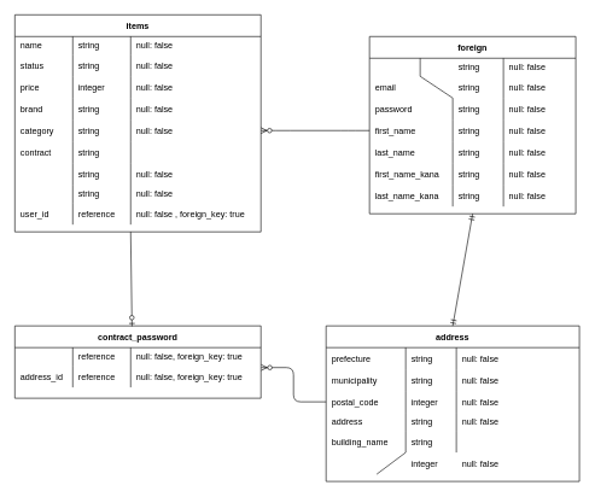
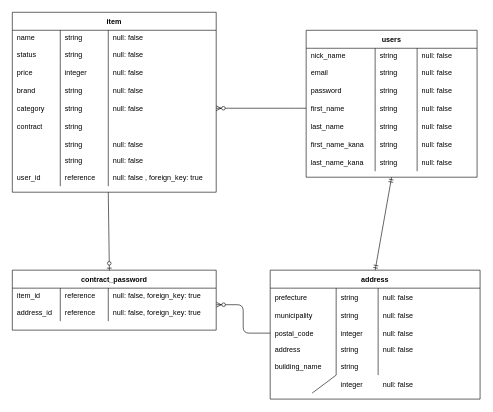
  <mxCell id="0" />
  <mxCell id="1" parent="0" />
- <mxCell id="2" value="foreign" style="shape=table;startSize=30;container=1;collapsible=1;childLayout=tableLayout;fixedRows=1;rowLines=0;fontStyle=1;align=center;resizeLast=1;" vertex="1" parent="1"><mxGeometry x="510" y="50" width="285" height="245" as="geometry" /></mxCell>
+ <mxCell id="2" value="users" style="shape=table;startSize=30;container=1;collapsible=1;childLayout=tableLayout;fixedRows=1;rowLines=0;fontStyle=1;align=center;resizeLast=1;" vertex="1" parent="1"><mxGeometry x="510" y="50" width="285" height="245" as="geometry" /></mxCell>
  <mxCell id="3" style="shape=partialRectangle;collapsible=0;dropTarget=0;pointerEvents=0;fillColor=none;top=0;left=0;bottom=0;right=0;points=[[0,0.5],[1,0.5]];portConstraint=eastwest;" vertex="1" parent="2"><mxGeometry y="30" width="285" height="25" as="geometry" /></mxCell>
+ <mxCell id="4" value="nick_name" style="shape=partialRectangle;connectable=0;fillColor=none;top=0;left=0;bottom=0;right=0;align=left;spacingLeft=6;overflow=hidden;" vertex="1" parent="3"><mxGeometry width="115" height="25" as="geometry" /></mxCell>
  <mxCell id="5" value="string" style="shape=partialRectangle;connectable=0;fillColor=none;top=0;left=0;bottom=0;right=0;align=left;spacingLeft=6;overflow=hidden;" vertex="1" parent="3"><mxGeometry x="115" width="70" height="25" as="geometry" /></mxCell>
  <mxCell id="6" value="null: false" style="shape=partialRectangle;connectable=0;fillColor=none;top=0;left=0;bottom=0;right=0;align=left;spacingLeft=6;overflow=hidden;" vertex="1" parent="3"><mxGeometry x="185" width="100" height="25" as="geometry" /></mxCell>
  <mxCell id="7" style="shape=partialRectangle;collapsible=0;dropTarget=0;pointerEvents=0;fillColor=none;top=0;left=0;bottom=0;right=0;points=[[0,0.5],[1,0.5]];portConstraint=eastwest;" vertex="1" parent="2"><mxGeometry y="55" width="285" height="30" as="geometry" /></mxCell>
  <mxCell id="8" value="email" style="shape=partialRectangle;connectable=0;fillColor=none;top=0;left=0;bottom=0;right=0;align=left;spacingLeft=6;overflow=hidden;" vertex="1" parent="7"><mxGeometry width="115" height="30" as="geometry" /></mxCell>
  <mxCell id="9" value="string" style="shape=partialRectangle;connectable=0;fillColor=none;top=0;left=0;bottom=0;right=0;align=left;spacingLeft=6;overflow=hidden;" vertex="1" parent="7"><mxGeometry x="115" width="70" height="30" as="geometry" /></mxCell>
  <mxCell id="10" value="null: false" style="shape=partialRectangle;connectable=0;fillColor=none;top=0;left=0;bottom=0;right=0;align=left;spacingLeft=6;overflow=hidden;" vertex="1" parent="7"><mxGeometry x="185" width="100" height="30" as="geometry" /></mxCell>
  <mxCell id="11" style="shape=partialRectangle;collapsible=0;dropTarget=0;pointerEvents=0;fillColor=none;top=0;left=0;bottom=0;right=0;points=[[0,0.5],[1,0.5]];portConstraint=eastwest;" vertex="1" parent="2"><mxGeometry y="85" width="285" height="30" as="geometry" /></mxCell>
  <mxCell id="12" value="password" style="shape=partialRectangle;connectable=0;fillColor=none;top=0;left=0;bottom=0;right=0;align=left;spacingLeft=6;overflow=hidden;" vertex="1" parent="11"><mxGeometry width="115" height="30" as="geometry" /></mxCell>
  <mxCell id="13" value="string" style="shape=partialRectangle;connectable=0;fillColor=none;top=0;left=0;bottom=0;right=0;align=left;spacingLeft=6;overflow=hidden;" vertex="1" parent="11"><mxGeometry x="115" width="70" height="30" as="geometry" /></mxCell>
  <mxCell id="14" value="null: false" style="shape=partialRectangle;connectable=0;fillColor=none;top=0;left=0;bottom=0;right=0;align=left;spacingLeft=6;overflow=hidden;" vertex="1" parent="11"><mxGeometry x="185" width="100" height="30" as="geometry" /></mxCell>
  <mxCell id="15" value="" style="shape=partialRectangle;collapsible=0;dropTarget=0;pointerEvents=0;fillColor=none;top=0;left=0;bottom=0;right=0;points=[[0,0.5],[1,0.5]];portConstraint=eastwest;" vertex="1" parent="2"><mxGeometry y="115" width="285" height="30" as="geometry" /></mxCell>
  <mxCell id="16" value="first_name" style="shape=partialRectangle;connectable=0;fillColor=none;top=0;left=0;bottom=0;right=0;align=left;spacingLeft=6;overflow=hidden;" vertex="1" parent="15"><mxGeometry width="115" height="30" as="geometry" /></mxCell>
  <mxCell id="17" value="string" style="shape=partialRectangle;connectable=0;fillColor=none;top=0;left=0;bottom=0;right=0;align=left;spacingLeft=6;overflow=hidden;" vertex="1" parent="15"><mxGeometry x="115" width="70" height="30" as="geometry" /></mxCell>
  <mxCell id="18" value="null: false" style="shape=partialRectangle;connectable=0;fillColor=none;top=0;left=0;bottom=0;right=0;align=left;spacingLeft=6;overflow=hidden;" vertex="1" parent="15"><mxGeometry x="185" width="100" height="30" as="geometry" /></mxCell>
  <mxCell id="19" value="" style="shape=partialRectangle;collapsible=0;dropTarget=0;pointerEvents=0;fillColor=none;top=0;left=0;bottom=0;right=0;points=[[0,0.5],[1,0.5]];portConstraint=eastwest;" vertex="1" parent="2"><mxGeometry y="145" width="285" height="30" as="geometry" /></mxCell>
  <mxCell id="20" value="last_name" style="shape=partialRectangle;connectable=0;fillColor=none;top=0;left=0;bottom=0;right=0;align=left;spacingLeft=6;overflow=hidden;" vertex="1" parent="19"><mxGeometry width="115" height="30" as="geometry" /></mxCell>
  <mxCell id="21" value="string" style="shape=partialRectangle;connectable=0;fillColor=none;top=0;left=0;bottom=0;right=0;align=left;spacingLeft=6;overflow=hidden;" vertex="1" parent="19"><mxGeometry x="115" width="70" height="30" as="geometry" /></mxCell>
  <mxCell id="22" value="null: false" style="shape=partialRectangle;connectable=0;fillColor=none;top=0;left=0;bottom=0;right=0;align=left;spacingLeft=6;overflow=hidden;" vertex="1" parent="19"><mxGeometry x="185" width="100" height="30" as="geometry" /></mxCell>
  <mxCell id="23" value="" style="shape=partialRectangle;collapsible=0;dropTarget=0;pointerEvents=0;fillColor=none;top=0;left=0;bottom=0;right=0;points=[[0,0.5],[1,0.5]];portConstraint=eastwest;" vertex="1" parent="2"><mxGeometry y="175" width="285" height="30" as="geometry" /></mxCell>
  <mxCell id="24" value="first_name_kana" style="shape=partialRectangle;connectable=0;fillColor=none;top=0;left=0;bottom=0;right=0;align=left;spacingLeft=6;overflow=hidden;" vertex="1" parent="23"><mxGeometry width="115" height="30" as="geometry" /></mxCell>
  <mxCell id="25" value="string" style="shape=partialRectangle;connectable=0;fillColor=none;top=0;left=0;bottom=0;right=0;align=left;spacingLeft=6;overflow=hidden;" vertex="1" parent="23"><mxGeometry x="115" width="70" height="30" as="geometry" /></mxCell>
  <mxCell id="26" value="null: false" style="shape=partialRectangle;connectable=0;fillColor=none;top=0;left=0;bottom=0;right=0;align=left;spacingLeft=6;overflow=hidden;" vertex="1" parent="23"><mxGeometry x="185" width="100" height="30" as="geometry" /></mxCell>
  <mxCell id="27" style="shape=partialRectangle;collapsible=0;dropTarget=0;pointerEvents=0;fillColor=none;top=0;left=0;bottom=0;right=0;points=[[0,0.5],[1,0.5]];portConstraint=eastwest;" vertex="1" parent="2"><mxGeometry y="205" width="285" height="30" as="geometry" /></mxCell>
  <mxCell id="28" value="last_name_kana" style="shape=partialRectangle;connectable=0;fillColor=none;top=0;left=0;bottom=0;right=0;align=left;spacingLeft=6;overflow=hidden;" vertex="1" parent="27"><mxGeometry width="115" height="30" as="geometry" /></mxCell>
  <mxCell id="29" value="string" style="shape=partialRectangle;connectable=0;fillColor=none;top=0;left=0;bottom=0;right=0;align=left;spacingLeft=6;overflow=hidden;" vertex="1" parent="27"><mxGeometry x="115" width="70" height="30" as="geometry" /></mxCell>
  <mxCell id="30" value="null: false" style="shape=partialRectangle;connectable=0;fillColor=none;top=0;left=0;bottom=0;right=0;align=left;spacingLeft=6;overflow=hidden;" vertex="1" parent="27"><mxGeometry x="185" width="100" height="30" as="geometry" /></mxCell>
- <mxCell id="31" value="items" style="shape=table;startSize=30;container=1;collapsible=1;childLayout=tableLayout;fixedRows=1;rowLines=0;fontStyle=1;align=center;resizeLast=1;" vertex="1" parent="1"><mxGeometry x="20" y="20" width="340" height="300" as="geometry" /></mxCell>
+ <mxCell id="31" value="item" style="shape=table;startSize=30;container=1;collapsible=1;childLayout=tableLayout;fixedRows=1;rowLines=0;fontStyle=1;align=center;resizeLast=1;" vertex="1" parent="1"><mxGeometry x="20" y="20" width="340" height="300" as="geometry" /></mxCell>
  <mxCell id="32" style="shape=partialRectangle;collapsible=0;dropTarget=0;pointerEvents=0;fillColor=none;top=0;left=0;bottom=0;right=0;points=[[0,0.5],[1,0.5]];portConstraint=eastwest;" vertex="1" parent="31"><mxGeometry y="30" width="340" height="25" as="geometry" /></mxCell>
  <mxCell id="33" value="name" style="shape=partialRectangle;connectable=0;fillColor=none;top=0;left=0;bottom=0;right=0;align=left;spacingLeft=6;overflow=hidden;" vertex="1" parent="32"><mxGeometry width="80" height="25" as="geometry" /></mxCell>
  <mxCell id="34" value="string" style="shape=partialRectangle;connectable=0;fillColor=none;top=0;left=0;bottom=0;right=0;align=left;spacingLeft=6;overflow=hidden;" vertex="1" parent="32"><mxGeometry x="80" width="80" height="25" as="geometry" /></mxCell>
  <mxCell id="35" value="null: false" style="shape=partialRectangle;connectable=0;fillColor=none;top=0;left=0;bottom=0;right=0;align=left;spacingLeft=6;overflow=hidden;" vertex="1" parent="32"><mxGeometry x="160" width="180" height="25" as="geometry" /></mxCell>
  <mxCell id="36" style="shape=partialRectangle;collapsible=0;dropTarget=0;pointerEvents=0;fillColor=none;top=0;left=0;bottom=0;right=0;points=[[0,0.5],[1,0.5]];portConstraint=eastwest;" vertex="1" parent="31"><mxGeometry y="55" width="340" height="30" as="geometry" /></mxCell>
  <mxCell id="37" value="status" style="shape=partialRectangle;connectable=0;fillColor=none;top=0;left=0;bottom=0;right=0;align=left;spacingLeft=6;overflow=hidden;" vertex="1" parent="36"><mxGeometry width="80" height="30" as="geometry" /></mxCell>
  <mxCell id="38" value="string" style="shape=partialRectangle;connectable=0;fillColor=none;top=0;left=0;bottom=0;right=0;align=left;spacingLeft=6;overflow=hidden;" vertex="1" parent="36"><mxGeometry x="80" width="80" height="30" as="geometry" /></mxCell>
  <mxCell id="39" value="null: false" style="shape=partialRectangle;connectable=0;fillColor=none;top=0;left=0;bottom=0;right=0;align=left;spacingLeft=6;overflow=hidden;" vertex="1" parent="36"><mxGeometry x="160" width="180" height="30" as="geometry" /></mxCell>
  <mxCell id="40" style="shape=partialRectangle;collapsible=0;dropTarget=0;pointerEvents=0;fillColor=none;top=0;left=0;bottom=0;right=0;points=[[0,0.5],[1,0.5]];portConstraint=eastwest;" vertex="1" parent="31"><mxGeometry y="85" width="340" height="30" as="geometry" /></mxCell>
  <mxCell id="41" value="price" style="shape=partialRectangle;connectable=0;fillColor=none;top=0;left=0;bottom=0;right=0;align=left;spacingLeft=6;overflow=hidden;" vertex="1" parent="40"><mxGeometry width="80" height="30" as="geometry" /></mxCell>
  <mxCell id="42" value="integer" style="shape=partialRectangle;connectable=0;fillColor=none;top=0;left=0;bottom=0;right=0;align=left;spacingLeft=6;overflow=hidden;" vertex="1" parent="40"><mxGeometry x="80" width="80" height="30" as="geometry" /></mxCell>
  <mxCell id="43" value="null: false" style="shape=partialRectangle;connectable=0;fillColor=none;top=0;left=0;bottom=0;right=0;align=left;spacingLeft=6;overflow=hidden;" vertex="1" parent="40"><mxGeometry x="160" width="180" height="30" as="geometry" /></mxCell>
  <mxCell id="44" value="" style="shape=partialRectangle;collapsible=0;dropTarget=0;pointerEvents=0;fillColor=none;top=0;left=0;bottom=0;right=0;points=[[0,0.5],[1,0.5]];portConstraint=eastwest;" vertex="1" parent="31"><mxGeometry y="115" width="340" height="30" as="geometry" /></mxCell>
  <mxCell id="45" value="brand" style="shape=partialRectangle;connectable=0;fillColor=none;top=0;left=0;bottom=0;right=0;align=left;spacingLeft=6;overflow=hidden;" vertex="1" parent="44"><mxGeometry width="80" height="30" as="geometry" /></mxCell>
  <mxCell id="46" value="string" style="shape=partialRectangle;connectable=0;fillColor=none;top=0;left=0;bottom=0;right=0;align=left;spacingLeft=6;overflow=hidden;" vertex="1" parent="44"><mxGeometry x="80" width="80" height="30" as="geometry" /></mxCell>
  <mxCell id="47" value="null: false" style="shape=partialRectangle;connectable=0;fillColor=none;top=0;left=0;bottom=0;right=0;align=left;spacingLeft=6;overflow=hidden;" vertex="1" parent="44"><mxGeometry x="160" width="180" height="30" as="geometry" /></mxCell>
  <mxCell id="48" value="" style="shape=partialRectangle;collapsible=0;dropTarget=0;pointerEvents=0;fillColor=none;top=0;left=0;bottom=0;right=0;points=[[0,0.5],[1,0.5]];portConstraint=eastwest;" vertex="1" parent="31"><mxGeometry y="145" width="340" height="30" as="geometry" /></mxCell>
  <mxCell id="49" value="category" style="shape=partialRectangle;connectable=0;fillColor=none;top=0;left=0;bottom=0;right=0;align=left;spacingLeft=6;overflow=hidden;" vertex="1" parent="48"><mxGeometry width="80" height="30" as="geometry" /></mxCell>
  <mxCell id="50" value="string" style="shape=partialRectangle;connectable=0;fillColor=none;top=0;left=0;bottom=0;right=0;align=left;spacingLeft=6;overflow=hidden;" vertex="1" parent="48"><mxGeometry x="80" width="80" height="30" as="geometry" /></mxCell>
  <mxCell id="51" value="null: false" style="shape=partialRectangle;connectable=0;fillColor=none;top=0;left=0;bottom=0;right=0;align=left;spacingLeft=6;overflow=hidden;" vertex="1" parent="48"><mxGeometry x="160" width="180" height="30" as="geometry" /></mxCell>
  <mxCell id="52" style="shape=partialRectangle;collapsible=0;dropTarget=0;pointerEvents=0;fillColor=none;top=0;left=0;bottom=0;right=0;points=[[0,0.5],[1,0.5]];portConstraint=eastwest;" vertex="1" parent="31"><mxGeometry y="175" width="340" height="30" as="geometry" /></mxCell>
  <mxCell id="53" value="contract" style="shape=partialRectangle;connectable=0;fillColor=none;top=0;left=0;bottom=0;right=0;align=left;spacingLeft=6;overflow=hidden;" vertex="1" parent="52"><mxGeometry width="80" height="30" as="geometry" /></mxCell>
  <mxCell id="54" value="string" style="shape=partialRectangle;connectable=0;fillColor=none;top=0;left=0;bottom=0;right=0;align=left;spacingLeft=6;overflow=hidden;" vertex="1" parent="52"><mxGeometry x="80" width="80" height="30" as="geometry" /></mxCell>
  <mxCell id="55" style="shape=partialRectangle;connectable=0;fillColor=none;top=0;left=0;bottom=0;right=0;align=left;spacingLeft=6;overflow=hidden;" vertex="1" parent="52"><mxGeometry x="160" width="180" height="30" as="geometry" /></mxCell>
  <mxCell id="56" value="" style="shape=partialRectangle;collapsible=0;dropTarget=0;pointerEvents=0;fillColor=none;top=0;left=0;bottom=0;right=0;points=[[0,0.5],[1,0.5]];portConstraint=eastwest;" vertex="1" parent="31"><mxGeometry y="205" width="340" height="30" as="geometry" /></mxCell>
  <mxCell id="57" value="string" style="shape=partialRectangle;connectable=0;fillColor=none;top=0;left=0;bottom=0;right=0;align=left;spacingLeft=6;overflow=hidden;" vertex="1" parent="56"><mxGeometry x="80" width="80" height="30" as="geometry" /></mxCell>
  <mxCell id="58" value="null: false" style="shape=partialRectangle;connectable=0;fillColor=none;top=0;left=0;bottom=0;right=0;align=left;spacingLeft=6;overflow=hidden;" vertex="1" parent="56"><mxGeometry x="160" width="180" height="30" as="geometry" /></mxCell>
  <mxCell id="59" style="shape=partialRectangle;collapsible=0;dropTarget=0;pointerEvents=0;fillColor=none;top=0;left=0;bottom=0;right=0;points=[[0,0.5],[1,0.5]];portConstraint=eastwest;" vertex="1" parent="31"><mxGeometry y="235" width="340" height="25" as="geometry" /></mxCell>
  <mxCell id="60" value="string" style="shape=partialRectangle;connectable=0;fillColor=none;top=0;left=0;bottom=0;right=0;align=left;spacingLeft=6;overflow=hidden;" vertex="1" parent="59"><mxGeometry x="80" width="80" height="25" as="geometry" /></mxCell>
  <mxCell id="61" value="null: false" style="shape=partialRectangle;connectable=0;fillColor=none;top=0;left=0;bottom=0;right=0;align=left;spacingLeft=6;overflow=hidden;" vertex="1" parent="59"><mxGeometry x="160" width="180" height="25" as="geometry" /></mxCell>
  <mxCell id="62" style="shape=partialRectangle;collapsible=0;dropTarget=0;pointerEvents=0;fillColor=none;top=0;left=0;bottom=0;right=0;points=[[0,0.5],[1,0.5]];portConstraint=eastwest;" vertex="1" parent="31"><mxGeometry y="260" width="340" height="30" as="geometry" /></mxCell>
  <mxCell id="63" value="user_id" style="shape=partialRectangle;connectable=0;fillColor=none;top=0;left=0;bottom=0;right=0;align=left;spacingLeft=6;overflow=hidden;" vertex="1" parent="62"><mxGeometry width="80" height="30" as="geometry" /></mxCell>
  <mxCell id="64" value="reference" style="shape=partialRectangle;connectable=0;fillColor=none;top=0;left=0;bottom=0;right=0;align=left;spacingLeft=6;overflow=hidden;" vertex="1" parent="62"><mxGeometry x="80" width="80" height="30" as="geometry" /></mxCell>
  <mxCell id="65" value="null: false , foreign_key: true" style="shape=partialRectangle;connectable=0;fillColor=none;top=0;left=0;bottom=0;right=0;align=left;spacingLeft=6;overflow=hidden;" vertex="1" parent="62"><mxGeometry x="160" width="180" height="30" as="geometry" /></mxCell>
  <mxCell id="66" value="address" style="shape=table;startSize=30;container=1;collapsible=1;childLayout=tableLayout;fixedRows=1;rowLines=0;fontStyle=1;align=center;resizeLast=1;" vertex="1" parent="1"><mxGeometry x="450" y="450" width="350" height="215" as="geometry" /></mxCell>
  <mxCell id="67" value="" style="shape=partialRectangle;collapsible=0;dropTarget=0;pointerEvents=0;fillColor=none;top=0;left=0;bottom=0;right=0;points=[[0,0.5],[1,0.5]];portConstraint=eastwest;" vertex="1" parent="66"><mxGeometry y="30" width="350" height="30" as="geometry" /></mxCell>
  <mxCell id="68" value="prefecture" style="shape=partialRectangle;connectable=0;fillColor=none;top=0;left=0;bottom=0;right=0;align=left;spacingLeft=6;overflow=hidden;" vertex="1" parent="67"><mxGeometry width="110" height="30" as="geometry" /></mxCell>
  <mxCell id="69" value="string" style="shape=partialRectangle;connectable=0;fillColor=none;top=0;left=0;bottom=0;right=0;align=left;spacingLeft=6;overflow=hidden;" vertex="1" parent="67"><mxGeometry x="110" width="70" height="30" as="geometry" /></mxCell>
  <mxCell id="70" value="null: false" style="shape=partialRectangle;connectable=0;fillColor=none;top=0;left=0;bottom=0;right=0;align=left;spacingLeft=6;overflow=hidden;" vertex="1" parent="67"><mxGeometry x="180" width="170" height="30" as="geometry" /></mxCell>
  <mxCell id="71" style="shape=partialRectangle;collapsible=0;dropTarget=0;pointerEvents=0;fillColor=none;top=0;left=0;bottom=0;right=0;points=[[0,0.5],[1,0.5]];portConstraint=eastwest;" vertex="1" parent="66"><mxGeometry y="60" width="350" height="30" as="geometry" /></mxCell>
  <mxCell id="72" value="municipality" style="shape=partialRectangle;connectable=0;fillColor=none;top=0;left=0;bottom=0;right=0;align=left;spacingLeft=6;overflow=hidden;" vertex="1" parent="71"><mxGeometry width="110" height="30" as="geometry" /></mxCell>
  <mxCell id="73" value="string" style="shape=partialRectangle;connectable=0;fillColor=none;top=0;left=0;bottom=0;right=0;align=left;spacingLeft=6;overflow=hidden;" vertex="1" parent="71"><mxGeometry x="110" width="70" height="30" as="geometry" /></mxCell>
  <mxCell id="74" value="null: false" style="shape=partialRectangle;connectable=0;fillColor=none;top=0;left=0;bottom=0;right=0;align=left;spacingLeft=6;overflow=hidden;" vertex="1" parent="71"><mxGeometry x="180" width="170" height="30" as="geometry" /></mxCell>
  <mxCell id="75" value="" style="shape=partialRectangle;collapsible=0;dropTarget=0;pointerEvents=0;fillColor=none;top=0;left=0;bottom=0;right=0;points=[[0,0.5],[1,0.5]];portConstraint=eastwest;" vertex="1" parent="66"><mxGeometry y="90" width="350" height="30" as="geometry" /></mxCell>
  <mxCell id="76" value="postal_code" style="shape=partialRectangle;connectable=0;fillColor=none;top=0;left=0;bottom=0;right=0;align=left;spacingLeft=6;overflow=hidden;" vertex="1" parent="75"><mxGeometry width="110" height="30" as="geometry" /></mxCell>
  <mxCell id="77" value="integer" style="shape=partialRectangle;connectable=0;fillColor=none;top=0;left=0;bottom=0;right=0;align=left;spacingLeft=6;overflow=hidden;" vertex="1" parent="75"><mxGeometry x="110" width="70" height="30" as="geometry" /></mxCell>
  <mxCell id="78" value="null: false" style="shape=partialRectangle;connectable=0;fillColor=none;top=0;left=0;bottom=0;right=0;align=left;spacingLeft=6;overflow=hidden;" vertex="1" parent="75"><mxGeometry x="180" width="170" height="30" as="geometry" /></mxCell>
  <mxCell id="79" style="shape=partialRectangle;collapsible=0;dropTarget=0;pointerEvents=0;fillColor=none;top=0;left=0;bottom=0;right=0;points=[[0,0.5],[1,0.5]];portConstraint=eastwest;" vertex="1" parent="66"><mxGeometry y="120" width="350" height="25" as="geometry" /></mxCell>
  <mxCell id="80" value="address" style="shape=partialRectangle;connectable=0;fillColor=none;top=0;left=0;bottom=0;right=0;align=left;spacingLeft=6;overflow=hidden;" vertex="1" parent="79"><mxGeometry width="110" height="25" as="geometry" /></mxCell>
  <mxCell id="81" value="string" style="shape=partialRectangle;connectable=0;fillColor=none;top=0;left=0;bottom=0;right=0;align=left;spacingLeft=6;overflow=hidden;" vertex="1" parent="79"><mxGeometry x="110" width="70" height="25" as="geometry" /></mxCell>
  <mxCell id="82" value="null: false" style="shape=partialRectangle;connectable=0;fillColor=none;top=0;left=0;bottom=0;right=0;align=left;spacingLeft=6;overflow=hidden;" vertex="1" parent="79"><mxGeometry x="180" width="170" height="25" as="geometry" /></mxCell>
  <mxCell id="83" style="shape=partialRectangle;collapsible=0;dropTarget=0;pointerEvents=0;fillColor=none;top=0;left=0;bottom=0;right=0;points=[[0,0.5],[1,0.5]];portConstraint=eastwest;" vertex="1" parent="66"><mxGeometry y="145" width="350" height="30" as="geometry" /></mxCell>
  <mxCell id="84" value="building_name" style="shape=partialRectangle;connectable=0;fillColor=none;top=0;left=0;bottom=0;right=0;align=left;spacingLeft=6;overflow=hidden;" vertex="1" parent="83"><mxGeometry width="110" height="30" as="geometry" /></mxCell>
  <mxCell id="85" value="string" style="shape=partialRectangle;connectable=0;fillColor=none;top=0;left=0;bottom=0;right=0;align=left;spacingLeft=6;overflow=hidden;" vertex="1" parent="83"><mxGeometry x="110" width="70" height="30" as="geometry" /></mxCell>
  <mxCell id="86" value="" style="shape=partialRectangle;connectable=0;fillColor=none;top=0;left=0;bottom=0;right=0;align=left;spacingLeft=6;overflow=hidden;" vertex="1" parent="83"><mxGeometry x="180" width="170" height="30" as="geometry" /></mxCell>
  <mxCell id="87" style="shape=partialRectangle;collapsible=0;dropTarget=0;pointerEvents=0;fillColor=none;top=0;left=0;bottom=0;right=0;points=[[0,0.5],[1,0.5]];portConstraint=eastwest;" vertex="1" parent="66"><mxGeometry y="175" width="350" height="30" as="geometry" /></mxCell>
  <mxCell id="88" value="integer" style="shape=partialRectangle;connectable=0;fillColor=none;top=0;left=0;bottom=0;right=0;align=left;spacingLeft=6;overflow=hidden;" vertex="1" parent="87"><mxGeometry x="110" width="70" height="30" as="geometry" /></mxCell>
  <mxCell id="89" value="null: false" style="shape=partialRectangle;connectable=0;fillColor=none;top=0;left=0;bottom=0;right=0;align=left;spacingLeft=6;overflow=hidden;" vertex="1" parent="87"><mxGeometry x="180" width="170" height="30" as="geometry" /></mxCell>
  <mxCell id="90" value="contract_password" style="shape=table;startSize=30;container=1;collapsible=1;childLayout=tableLayout;fixedRows=1;rowLines=0;fontStyle=1;align=center;resizeLast=1;" vertex="1" parent="1"><mxGeometry x="20" y="450" width="340" height="100" as="geometry" /></mxCell>
  <mxCell id="91" style="shape=partialRectangle;collapsible=0;dropTarget=0;pointerEvents=0;fillColor=none;top=0;left=0;bottom=0;right=0;points=[[0,0.5],[1,0.5]];portConstraint=eastwest;" vertex="1" parent="90"><mxGeometry y="30" width="340" height="25" as="geometry" /></mxCell>
+ <mxCell id="92" value="item_id" style="shape=partialRectangle;connectable=0;fillColor=none;top=0;left=0;bottom=0;right=0;align=left;spacingLeft=6;overflow=hidden;" vertex="1" parent="91"><mxGeometry width="80" height="25" as="geometry" /></mxCell>
  <mxCell id="93" value="reference" style="shape=partialRectangle;connectable=0;fillColor=none;top=0;left=0;bottom=0;right=0;align=left;spacingLeft=6;overflow=hidden;" vertex="1" parent="91"><mxGeometry x="80" width="80" height="25" as="geometry" /></mxCell>
  <mxCell id="94" value="null: false, foreign_key: true" style="shape=partialRectangle;connectable=0;fillColor=none;top=0;left=0;bottom=0;right=0;align=left;spacingLeft=6;overflow=hidden;" vertex="1" parent="91"><mxGeometry x="160" width="180" height="25" as="geometry" /></mxCell>
  <mxCell id="95" style="shape=partialRectangle;collapsible=0;dropTarget=0;pointerEvents=0;fillColor=none;top=0;left=0;bottom=0;right=0;points=[[0,0.5],[1,0.5]];portConstraint=eastwest;" vertex="1" parent="90"><mxGeometry y="55" width="340" height="30" as="geometry" /></mxCell>
  <mxCell id="96" value="address_id" style="shape=partialRectangle;connectable=0;fillColor=none;top=0;left=0;bottom=0;right=0;align=left;spacingLeft=6;overflow=hidden;" vertex="1" parent="95"><mxGeometry width="80" height="30" as="geometry" /></mxCell>
  <mxCell id="97" value="reference" style="shape=partialRectangle;connectable=0;fillColor=none;top=0;left=0;bottom=0;right=0;align=left;spacingLeft=6;overflow=hidden;" vertex="1" parent="95"><mxGeometry x="80" width="80" height="30" as="geometry" /></mxCell>
  <mxCell id="98" value="null: false, foreign_key: true" style="shape=partialRectangle;connectable=0;fillColor=none;top=0;left=0;bottom=0;right=0;align=left;spacingLeft=6;overflow=hidden;" vertex="1" parent="95"><mxGeometry x="160" width="180" height="30" as="geometry" /></mxCell>
  <mxCell id="99" value="" style="edgeStyle=entityRelationEdgeStyle;fontSize=12;html=1;endArrow=ERzeroToMany;endFill=1;entryX=1;entryY=0.5;entryDx=0;entryDy=0;exitX=0;exitY=0.5;exitDx=0;exitDy=0;" edge="1" parent="1" source="15" target="48"><mxGeometry width="100" height="100" relative="1" as="geometry"><mxPoint x="380" y="260" as="sourcePoint" /><mxPoint x="480" y="170" as="targetPoint" /></mxGeometry></mxCell>
  <mxCell id="100" value="" style="fontSize=12;html=1;endArrow=ERzeroToMany;endFill=1;startSize=7;entryX=1.001;entryY=0.087;entryDx=0;entryDy=0;entryPerimeter=0;exitX=0;exitY=0.5;exitDx=0;exitDy=0;edgeStyle=orthogonalEdgeStyle;" edge="1" parent="1" source="75" target="95"><mxGeometry width="100" height="100" relative="1" as="geometry"><mxPoint x="724" y="-70" as="sourcePoint" /><mxPoint x="710" y="-40" as="targetPoint" /></mxGeometry></mxCell>
  <mxCell id="101" value="" style="fontSize=12;html=1;endArrow=ERzeroToOne;endFill=1;entryX=0.476;entryY=0.006;entryDx=0;entryDy=0;entryPerimeter=0;" edge="1" parent="1" target="90"><mxGeometry width="100" height="100" relative="1" as="geometry"><mxPoint x="180" y="320" as="sourcePoint" /><mxPoint x="250" y="-120" as="targetPoint" /></mxGeometry></mxCell>
  <mxCell id="102" value="" style="fontSize=12;html=1;endArrow=ERmandOne;startArrow=ERmandOne;exitX=0.5;exitY=0;exitDx=0;exitDy=0;entryX=0.5;entryY=1;entryDx=0;entryDy=0;" edge="1" parent="1" source="66" target="2"><mxGeometry width="100" height="100" relative="1" as="geometry"><mxPoint x="590" y="410" as="sourcePoint" /><mxPoint x="600" y="295" as="targetPoint" /></mxGeometry></mxCell>
